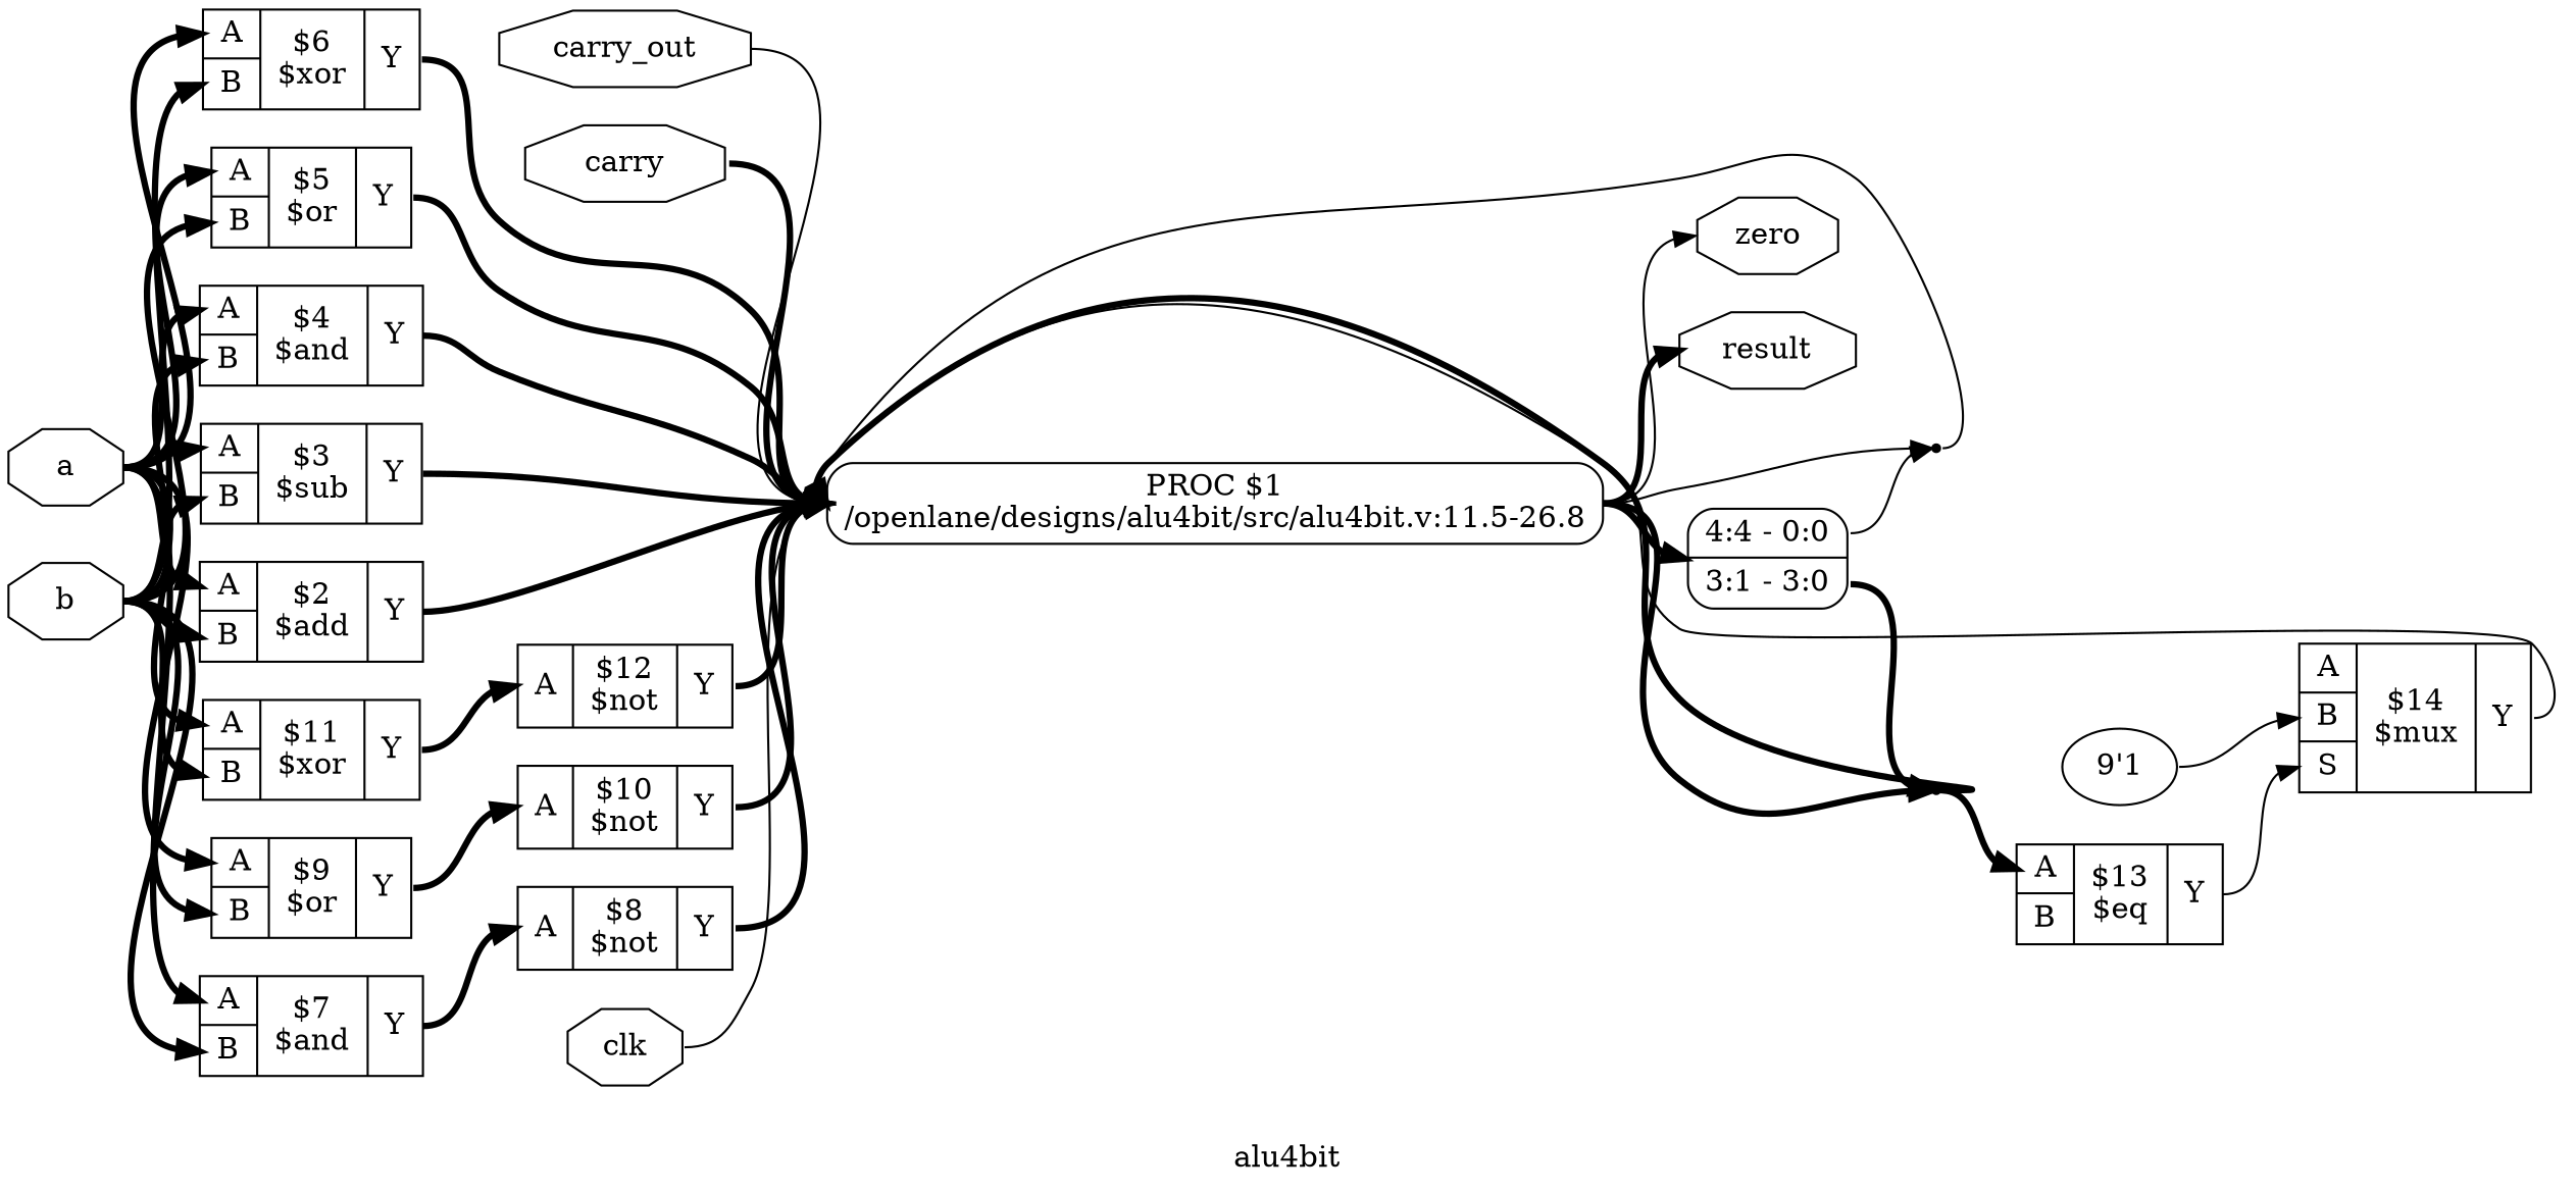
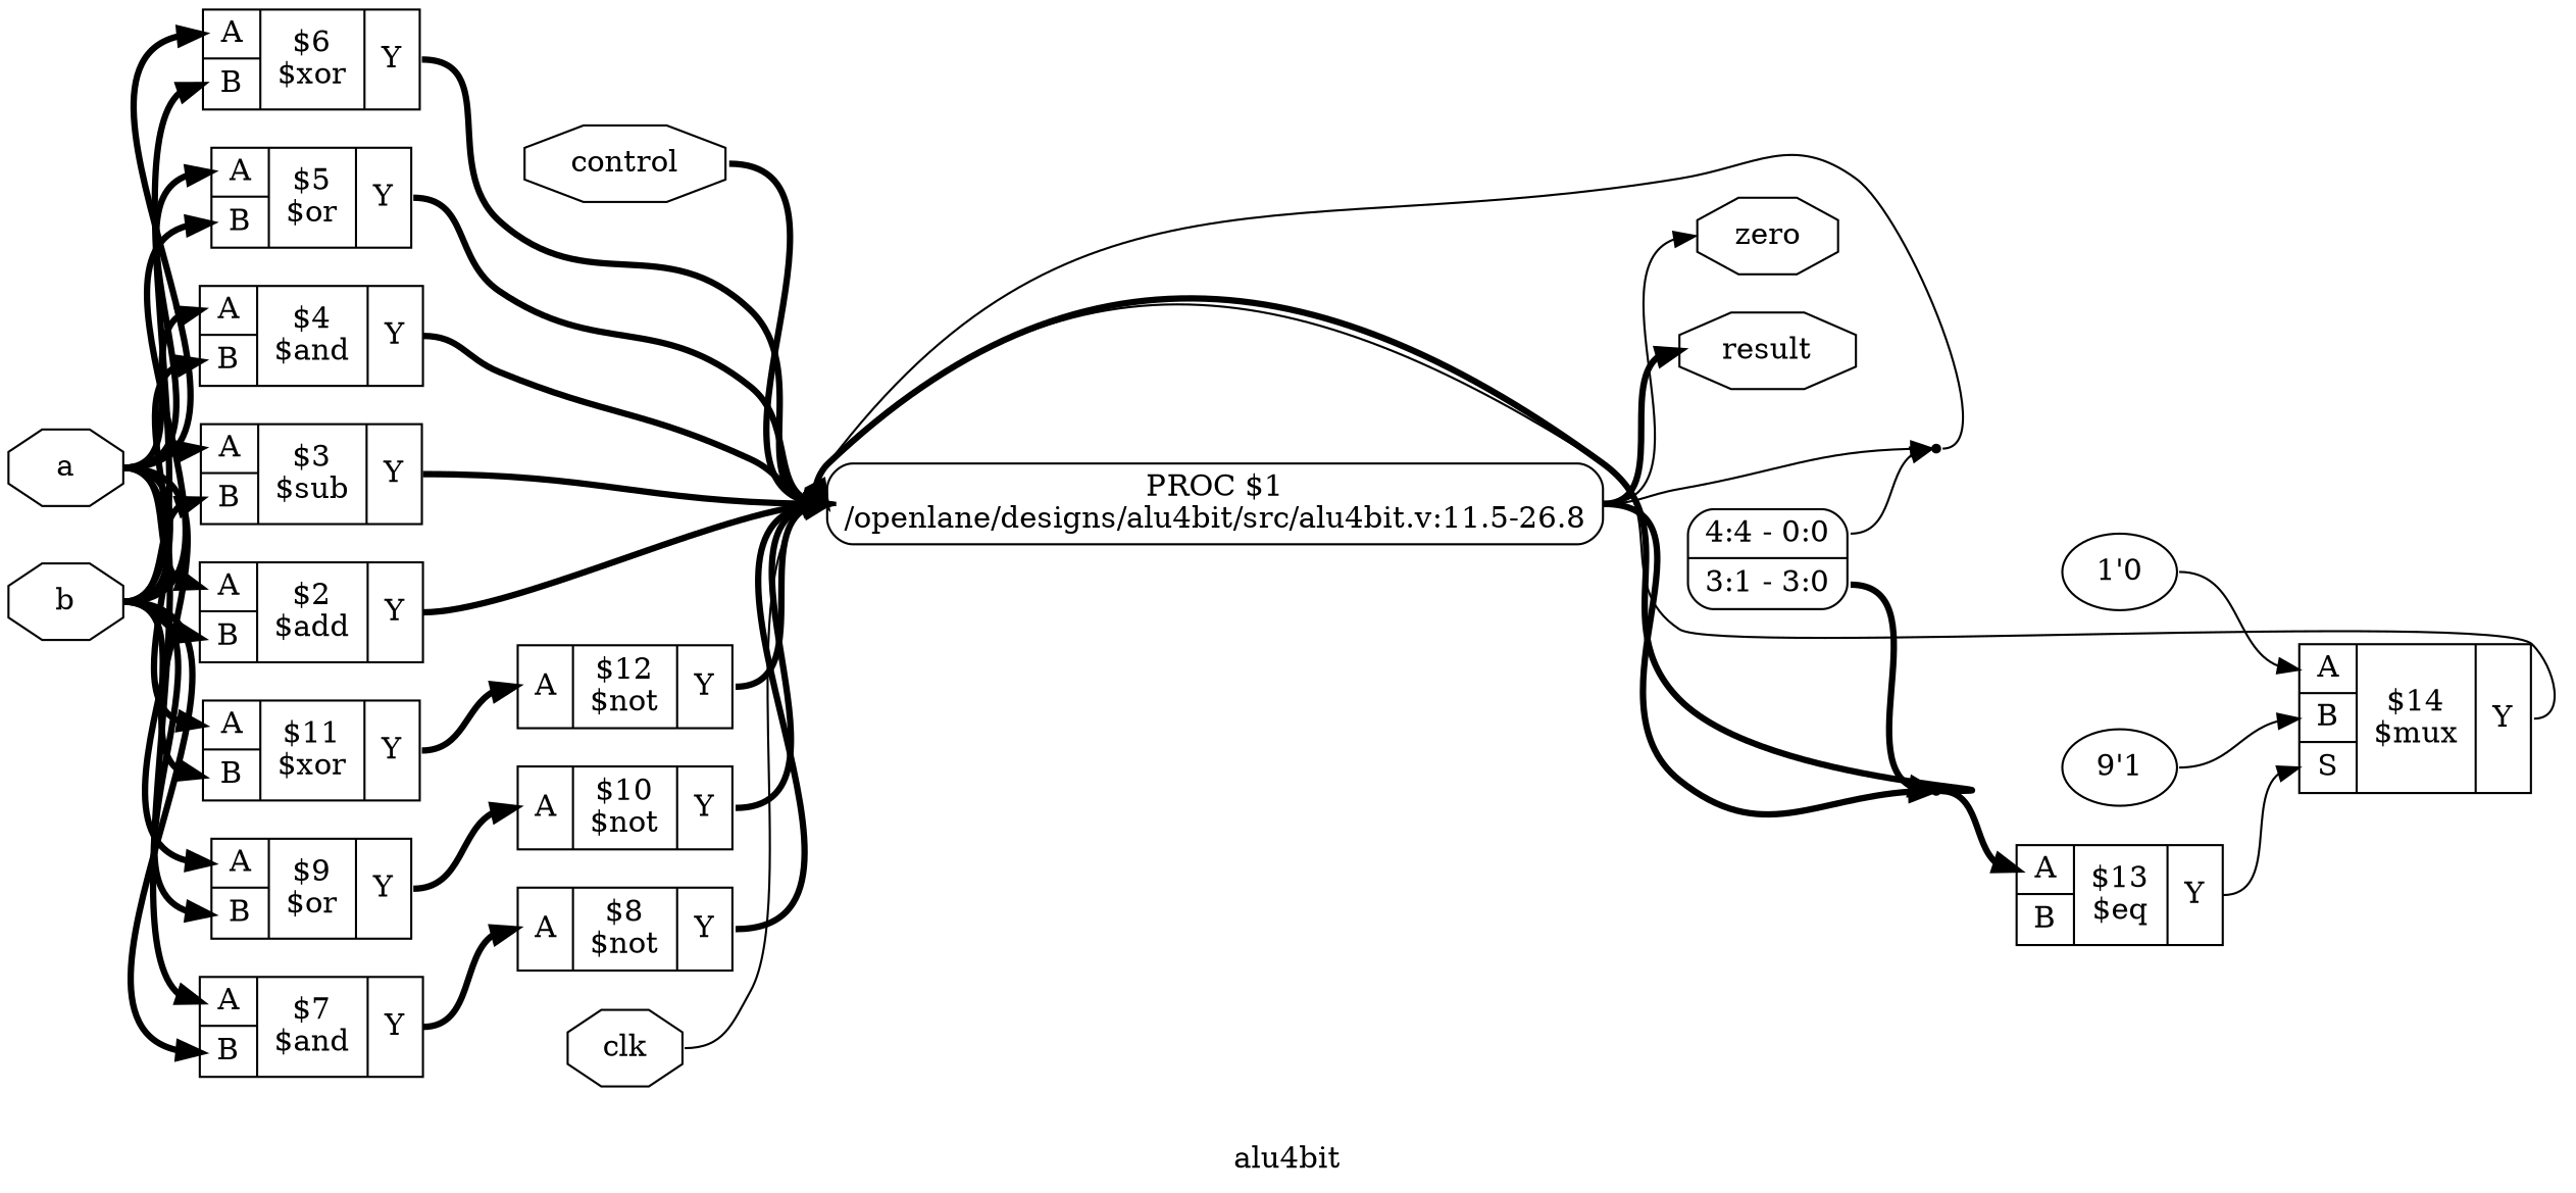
  digraph {
    label=alu4bit
    rankdir=LR
    remincross=true
    node [shape=record]
    edge [color=black fontcolor=black headport=w tailport=e style="setlinewidth(3)"]
    n19 [color=black fontcolor=black label=zero shape=octagon]
-   n20 [color=black fontcolor=black label=carry_out shape=octagon]
    p3 [label="PROC $1\n/openlane/designs/alu4bit/src/alu4bit.v:11.5-26.8" shape=box style=rounded]
    n21 [color=black fontcolor=black label=result shape=octagon]
    x4 [color=black fontcolor=black label="<s1> 4:4 - 0:0 |<s0> 3:1 - 3:0 " style=rounded]
    n14 [shape=point]
    n15 [shape=point]
-   n22 [color=black fontcolor=black label=carry shape=octagon]
+   n22 [color=black fontcolor=black label=control shape=octagon]
    n23 [color=black fontcolor=black label=b shape=octagon]
    c33 [label="{{<p26> A|<p27> B}|$11\n$xor|{<p29> Y}}"]
    c35 [label="{{<p26> A|<p27> B}|$9\n$or|{<p29> Y}}"]
    c37 [label="{{<p26> A|<p27> B}|$7\n$and|{<p29> Y}}"]
    c38 [label="{{<p26> A|<p27> B}|$6\n$xor|{<p29> Y}}"]
    c39 [label="{{<p26> A|<p27> B}|$5\n$or|{<p29> Y}}"]
    c40 [label="{{<p26> A|<p27> B}|$4\n$and|{<p29> Y}}"]
    c41 [label="{{<p26> A|<p27> B}|$3\n$sub|{<p29> Y}}"]
    c42 [label="{{<p26> A|<p27> B}|$2\n$add|{<p29> Y}}"]
    c32 [label="{{<p26> A}|$12\n$not|{<p29> Y}}"]
    c34 [label="{{<p26> A}|$10\n$not|{<p29> Y}}"]
    c36 [label="{{<p26> A}|$8\n$not|{<p29> Y}}"]
    n24 [color=black fontcolor=black label=a shape=octagon]
    n25 [color=black fontcolor=black label=clk shape=octagon]
    v0 [label="9'1" shape=""]
    c30 [label="{{<p26> A|<p27> B|<p28> S}|$14\n$mux|{<p29> Y}}"]
+   v1 [label="1'0" shape=""]
    c31 [label="{{<p26> A|<p27> B}|$13\n$eq|{<p29> Y}}"]
-   n20 -> p3 [style=""]
    p3 -> n19 [style=""]
    p3 -> n21
-   p3 -> x4
    p3 -> n14 [style=""]
    p3 -> n15
    x4 -> n14 [tailport="s1:e" style=""]
    x4 -> n15 [tailport="s0:e"]
    n14 -> p3 [style=""]
    n15 -> p3
    n15 -> c31 [headport="p26:w"]
    n22 -> p3
    n23 -> c33 [headport="p27:w"]
    n23 -> c35 [headport="p27:w"]
    n23 -> c37 [headport="p27:w"]
    n23 -> c38 [headport="p27:w"]
    n23 -> c39 [headport="p27:w"]
    n23 -> c40 [headport="p27:w"]
    n23 -> c41 [headport="p27:w"]
    n23 -> c42 [headport="p27:w"]
    c33 -> c32 [headport="p26:w" tailport="p29:e"]
    c35 -> c34 [headport="p26:w" tailport="p29:e"]
    c37 -> c36 [headport="p26:w" tailport="p29:e"]
    c38 -> p3 [tailport="p29:e"]
    c39 -> p3 [tailport="p29:e"]
    c40 -> p3 [tailport="p29:e"]
    c41 -> p3 [tailport="p29:e"]
    c42 -> p3 [tailport="p29:e"]
    c32 -> p3 [tailport="p29:e"]
    c34 -> p3 [tailport="p29:e"]
    c36 -> p3 [tailport="p29:e"]
    n24 -> c33 [headport="p26:w"]
    n24 -> c35 [headport="p26:w"]
    n24 -> c37 [headport="p26:w"]
    n24 -> c38 [headport="p26:w"]
    n24 -> c39 [headport="p26:w"]
    n24 -> c40 [headport="p26:w"]
    n24 -> c41 [headport="p26:w"]
    n24 -> c42 [headport="p26:w"]
    n25 -> p3 [style=""]
    v0 -> c30 [headport="p27:w" style=""]
    c30 -> p3 [tailport="p29:e" style=""]
+   v1 -> c30 [headport="p26:w" style=""]
    c31 -> c30 [headport="p28:w" tailport="p29:e" style=""]
  }
